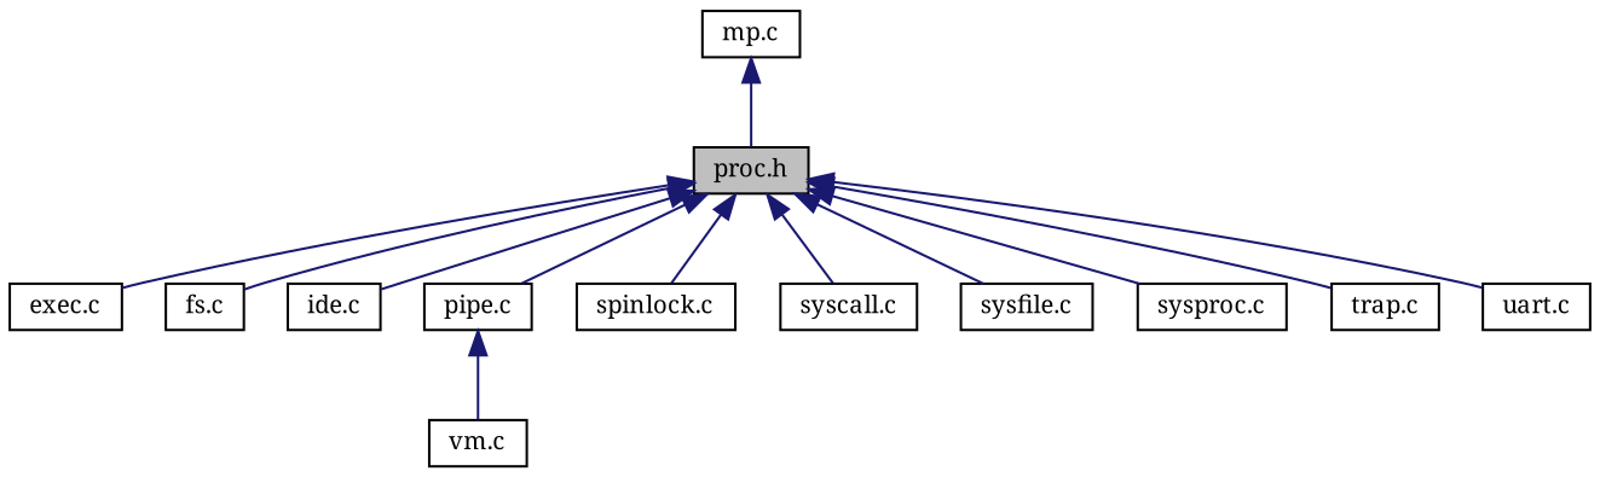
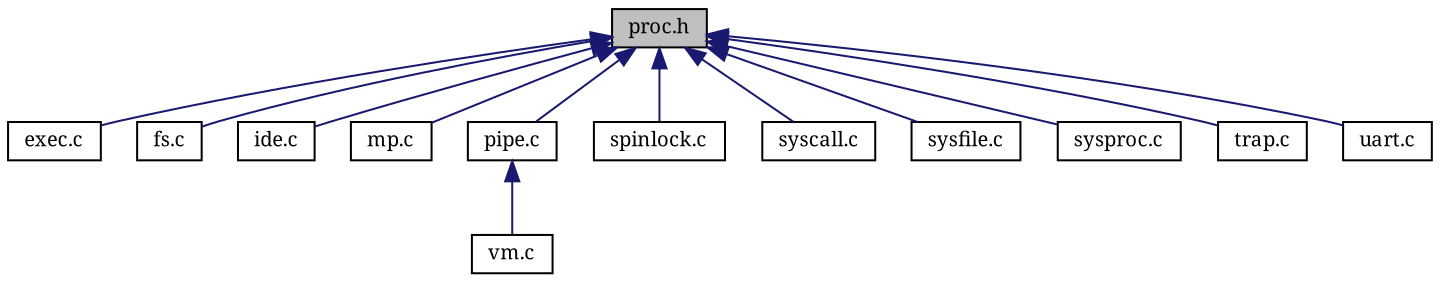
  digraph {
    fontname="Noto Serif"
    node [color=black fillcolor=white fontname="Noto Serif" fontsize=10 shape=record style=filled]
    edge [color=midnightblue dir=back fontname="Noto Serif" fontsize=10 labelfontname=Helvetica labelfontsize=10 style=solid]
    n1 [fillcolor=grey75 fontcolor=black height=0.2 label="proc.h" width=0.4]
    n2 [height=0.2 label="exec.c" width=0.4]
    n3 [height=0.2 label="fs.c" width=0.4]
    n4 [height=0.2 label="ide.c" width=0.4]
    n5 [height=0.2 label="mp.c" width=0.4]
    n6 [height=0.2 label="pipe.c" width=0.4]
    n7 [height=0.2 label="spinlock.c" width=0.4]
    n8 [height=0.2 label="syscall.c" width=0.4]
    n9 [height=0.2 label="sysfile.c" width=0.4]
    n10 [height=0.2 label="sysproc.c" width=0.4]
    n11 [height=0.2 label="trap.c" width=0.4]
    n12 [height=0.2 label="uart.c" width=0.4]
    n13 [height=0.2 label="vm.c" width=0.4]
    n1 -> n2
    n1 -> n3
    n1 -> n4
-   n5 -> n1
+   n1 -> n5
    n1 -> n6
    n1 -> n7
    n1 -> n8
    n1 -> n9
    n1 -> n10
    n1 -> n11
    n1 -> n12
    n6 -> n13
  }
